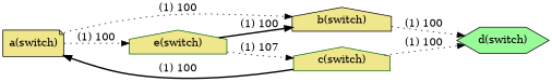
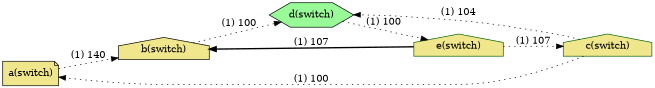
  digraph {
    rankdir=LR
    node [color=black fillcolor=khaki shape=house style=filled]
    edge [style=dotted]
    n1 [label="a(switch)" shape=note]
    n2 [label="b(switch)"]
    n3 [fillcolor=palegreen label="d(switch)" shape=hexagon]
    n4 [color=darkgreen label="c(switch)"]
    n5 [color=darkgreen label="e(switch)"]
-   n1 -> n2 [label="(1) 100"]
+   n1 -> n2 [label="(1) 140"]
    n2 -> n3 [label="(1) 100"]
-   n1 -> n5 [label="(1) 100"]
-   n4 -> n1 [label="(1) 100" style=bold]
-   n4 -> n3 [label="(1) 100"]
-   n5 -> n2 [label="(1) 100" style=bold]
+   n3 -> n5 [label="(1) 100"]
+   n4 -> n1 [label="(1) 100"]
+   n4 -> n3 [label="(1) 104"]
+   n5 -> n2 [label="(1) 107" style=bold]
    n5 -> n4 [label="(1) 107"]
  }
